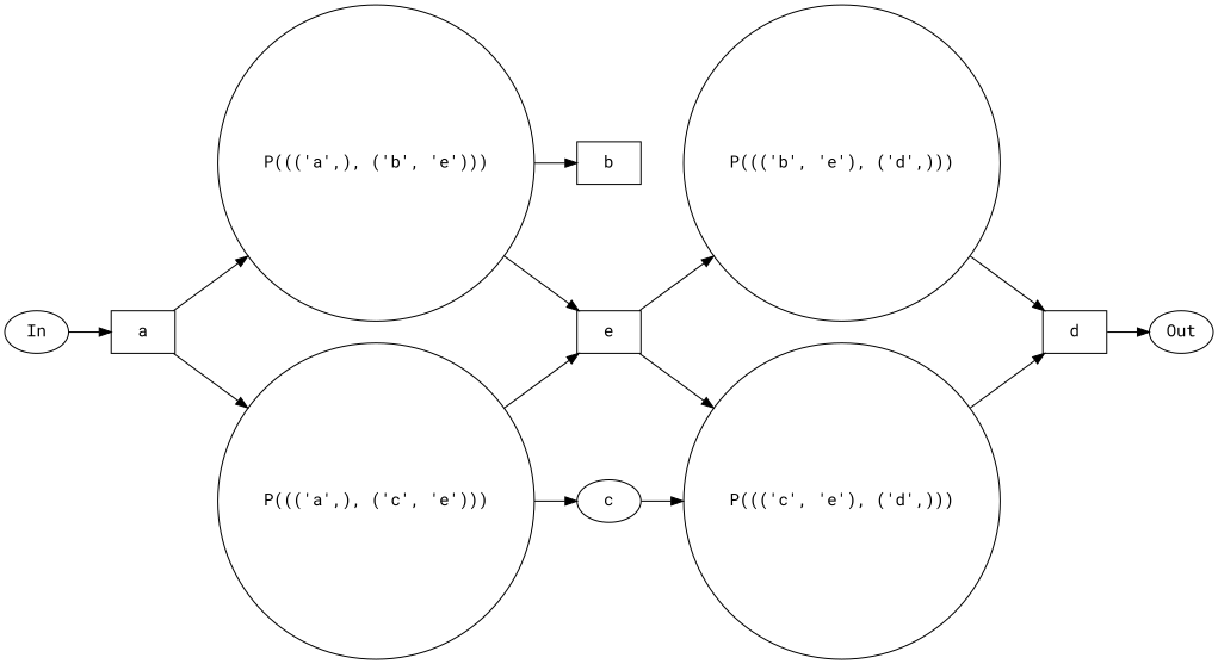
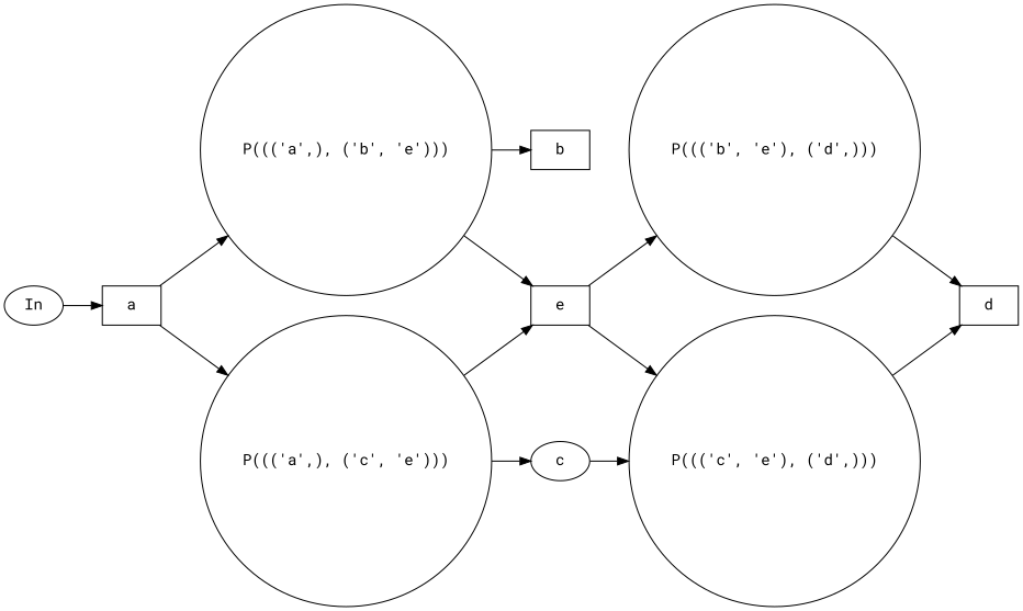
  digraph {
    fontname="Roboto Mono"
    rankdir=LR
    node [fontname="Roboto Mono" shape=circle]
    edge [fontname="Roboto Mono"]
    "P((('b', 'e'), ('d',)))"
    e [shape=box]
    "P((('c', 'e'), ('d',)))"
    d [shape=box]
-   Out [shape=""]
    "P((('a',), ('b', 'e')))"
    a [shape=box]
    "P((('a',), ('c', 'e')))"
    b [shape=box]
    c [shape=ellipse]
    In [shape=""]
    "P((('b', 'e'), ('d',)))" -> d
    e -> "P((('b', 'e'), ('d',)))"
    e -> "P((('c', 'e'), ('d',)))"
    "P((('c', 'e'), ('d',)))" -> d
-   d -> Out
    "P((('a',), ('b', 'e')))" -> e
    "P((('a',), ('b', 'e')))" -> b
    a -> "P((('a',), ('b', 'e')))"
    a -> "P((('a',), ('c', 'e')))"
    "P((('a',), ('c', 'e')))" -> e
    "P((('a',), ('c', 'e')))" -> c
    c -> "P((('c', 'e'), ('d',)))"
    In -> a
  }
